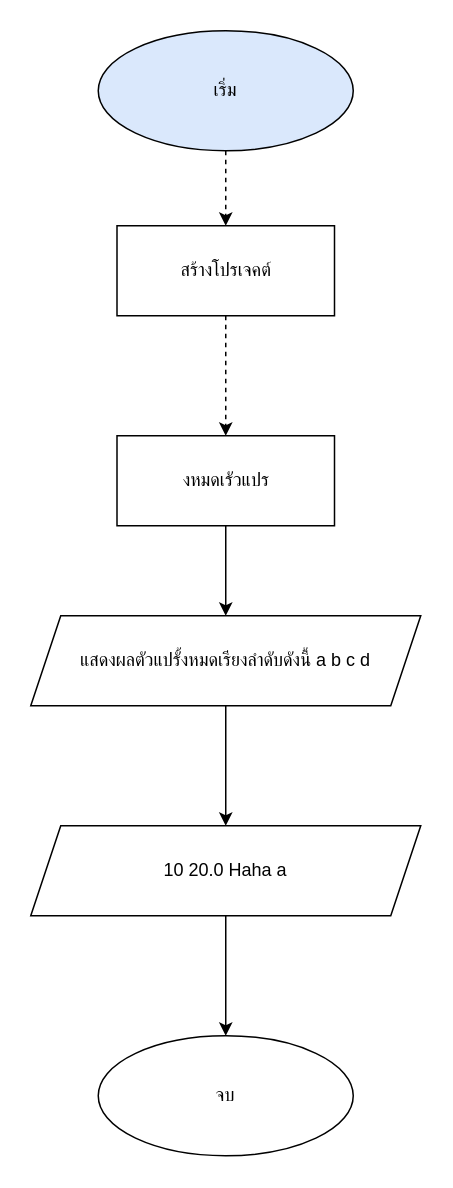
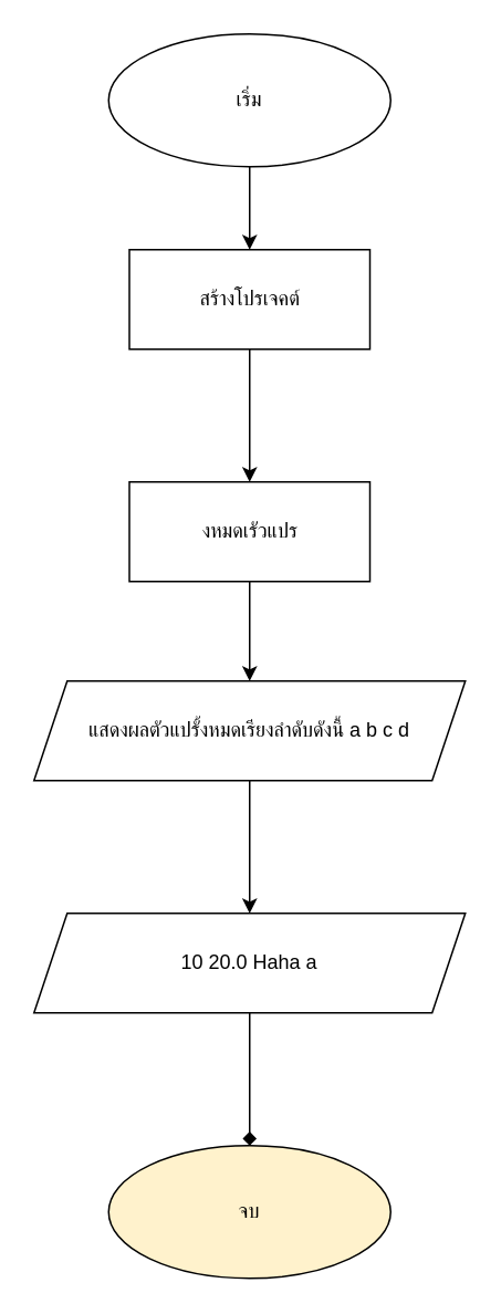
  <mxCell id="0" />
  <mxCell id="1" parent="0" />
- <mxCell id="2" value="" style="edgeStyle=orthogonalEdgeStyle;rounded=0;orthogonalLoop=1;jettySize=auto;html=1;dashed=1;" edge="1" parent="1" source="3" target="5"><mxGeometry relative="1" as="geometry" /></mxCell>
- <mxCell id="3" value="เริ่ม" style="ellipse;whiteSpace=wrap;html=1;fillColor=#dae8fc;" vertex="1" parent="1"><mxGeometry x="65" y="20" width="170" height="80" as="geometry" /></mxCell>
- <mxCell id="4" value="" style="edgeStyle=orthogonalEdgeStyle;rounded=0;orthogonalLoop=1;jettySize=auto;html=1;dashed=1;" edge="1" parent="1" source="5" target="11"><mxGeometry relative="1" as="geometry" /></mxCell>
+ <mxCell id="2" value="" style="edgeStyle=orthogonalEdgeStyle;rounded=0;orthogonalLoop=1;jettySize=auto;html=1;" edge="1" parent="1" source="3" target="5"><mxGeometry relative="1" as="geometry" /></mxCell>
+ <mxCell id="3" value="เริ่ม" style="ellipse;whiteSpace=wrap;html=1;" vertex="1" parent="1"><mxGeometry x="65" y="20" width="170" height="80" as="geometry" /></mxCell>
+ <mxCell id="4" value="" style="edgeStyle=orthogonalEdgeStyle;rounded=0;orthogonalLoop=1;jettySize=auto;html=1;" edge="1" parent="1" source="5" target="11"><mxGeometry relative="1" as="geometry" /></mxCell>
  <mxCell id="5" value="สร้างโปรเจคต์" style="whiteSpace=wrap;html=1;" vertex="1" parent="1"><mxGeometry x="77.5" y="150" width="145" height="60" as="geometry" /></mxCell>
  <mxCell id="6" value="" style="edgeStyle=orthogonalEdgeStyle;rounded=0;orthogonalLoop=1;jettySize=auto;html=1;" edge="1" parent="1" source="7" target="9"><mxGeometry relative="1" as="geometry" /></mxCell>
  <mxCell id="7" value="&lt;font&gt;แสดงผลตัวแปรั้งหมดเรียงลำดับดังนี้ a b c d&lt;/font&gt;" style="shape=parallelogram;perimeter=parallelogramPerimeter;whiteSpace=wrap;html=1;fixedSize=1;" vertex="1" parent="1"><mxGeometry x="20" y="410" width="260" height="60" as="geometry" /></mxCell>
- <mxCell id="8" value="" style="edgeStyle=orthogonalEdgeStyle;rounded=0;orthogonalLoop=1;jettySize=auto;html=1;" edge="1" parent="1" source="9" target="12"><mxGeometry relative="1" as="geometry" /></mxCell>
+ <mxCell id="8" value="" style="edgeStyle=orthogonalEdgeStyle;rounded=0;orthogonalLoop=1;jettySize=auto;html=1;endArrow=diamond;" edge="1" parent="1" source="9" target="12"><mxGeometry relative="1" as="geometry" /></mxCell>
  <mxCell id="9" value="&lt;font&gt;10 20.0 Haha a&lt;/font&gt;" style="shape=parallelogram;perimeter=parallelogramPerimeter;whiteSpace=wrap;html=1;fixedSize=1;" vertex="1" parent="1"><mxGeometry x="20" y="550" width="260" height="60" as="geometry" /></mxCell>
  <mxCell id="10" value="" style="edgeStyle=orthogonalEdgeStyle;rounded=0;orthogonalLoop=1;jettySize=auto;html=1;" edge="1" parent="1" source="11" target="7"><mxGeometry relative="1" as="geometry" /></mxCell>
  <mxCell id="11" value="งหมดเรัวแปร" style="whiteSpace=wrap;html=1;" vertex="1" parent="1"><mxGeometry x="77.5" y="290" width="145" height="60" as="geometry" /></mxCell>
- <mxCell id="12" value="จบ" style="ellipse;whiteSpace=wrap;html=1;" vertex="1" parent="1"><mxGeometry x="65" y="690" width="170" height="80" as="geometry" /></mxCell>
+ <mxCell id="12" value="จบ" style="ellipse;whiteSpace=wrap;html=1;fillColor=#fff2cc;" vertex="1" parent="1"><mxGeometry x="65" y="690" width="170" height="80" as="geometry" /></mxCell>
